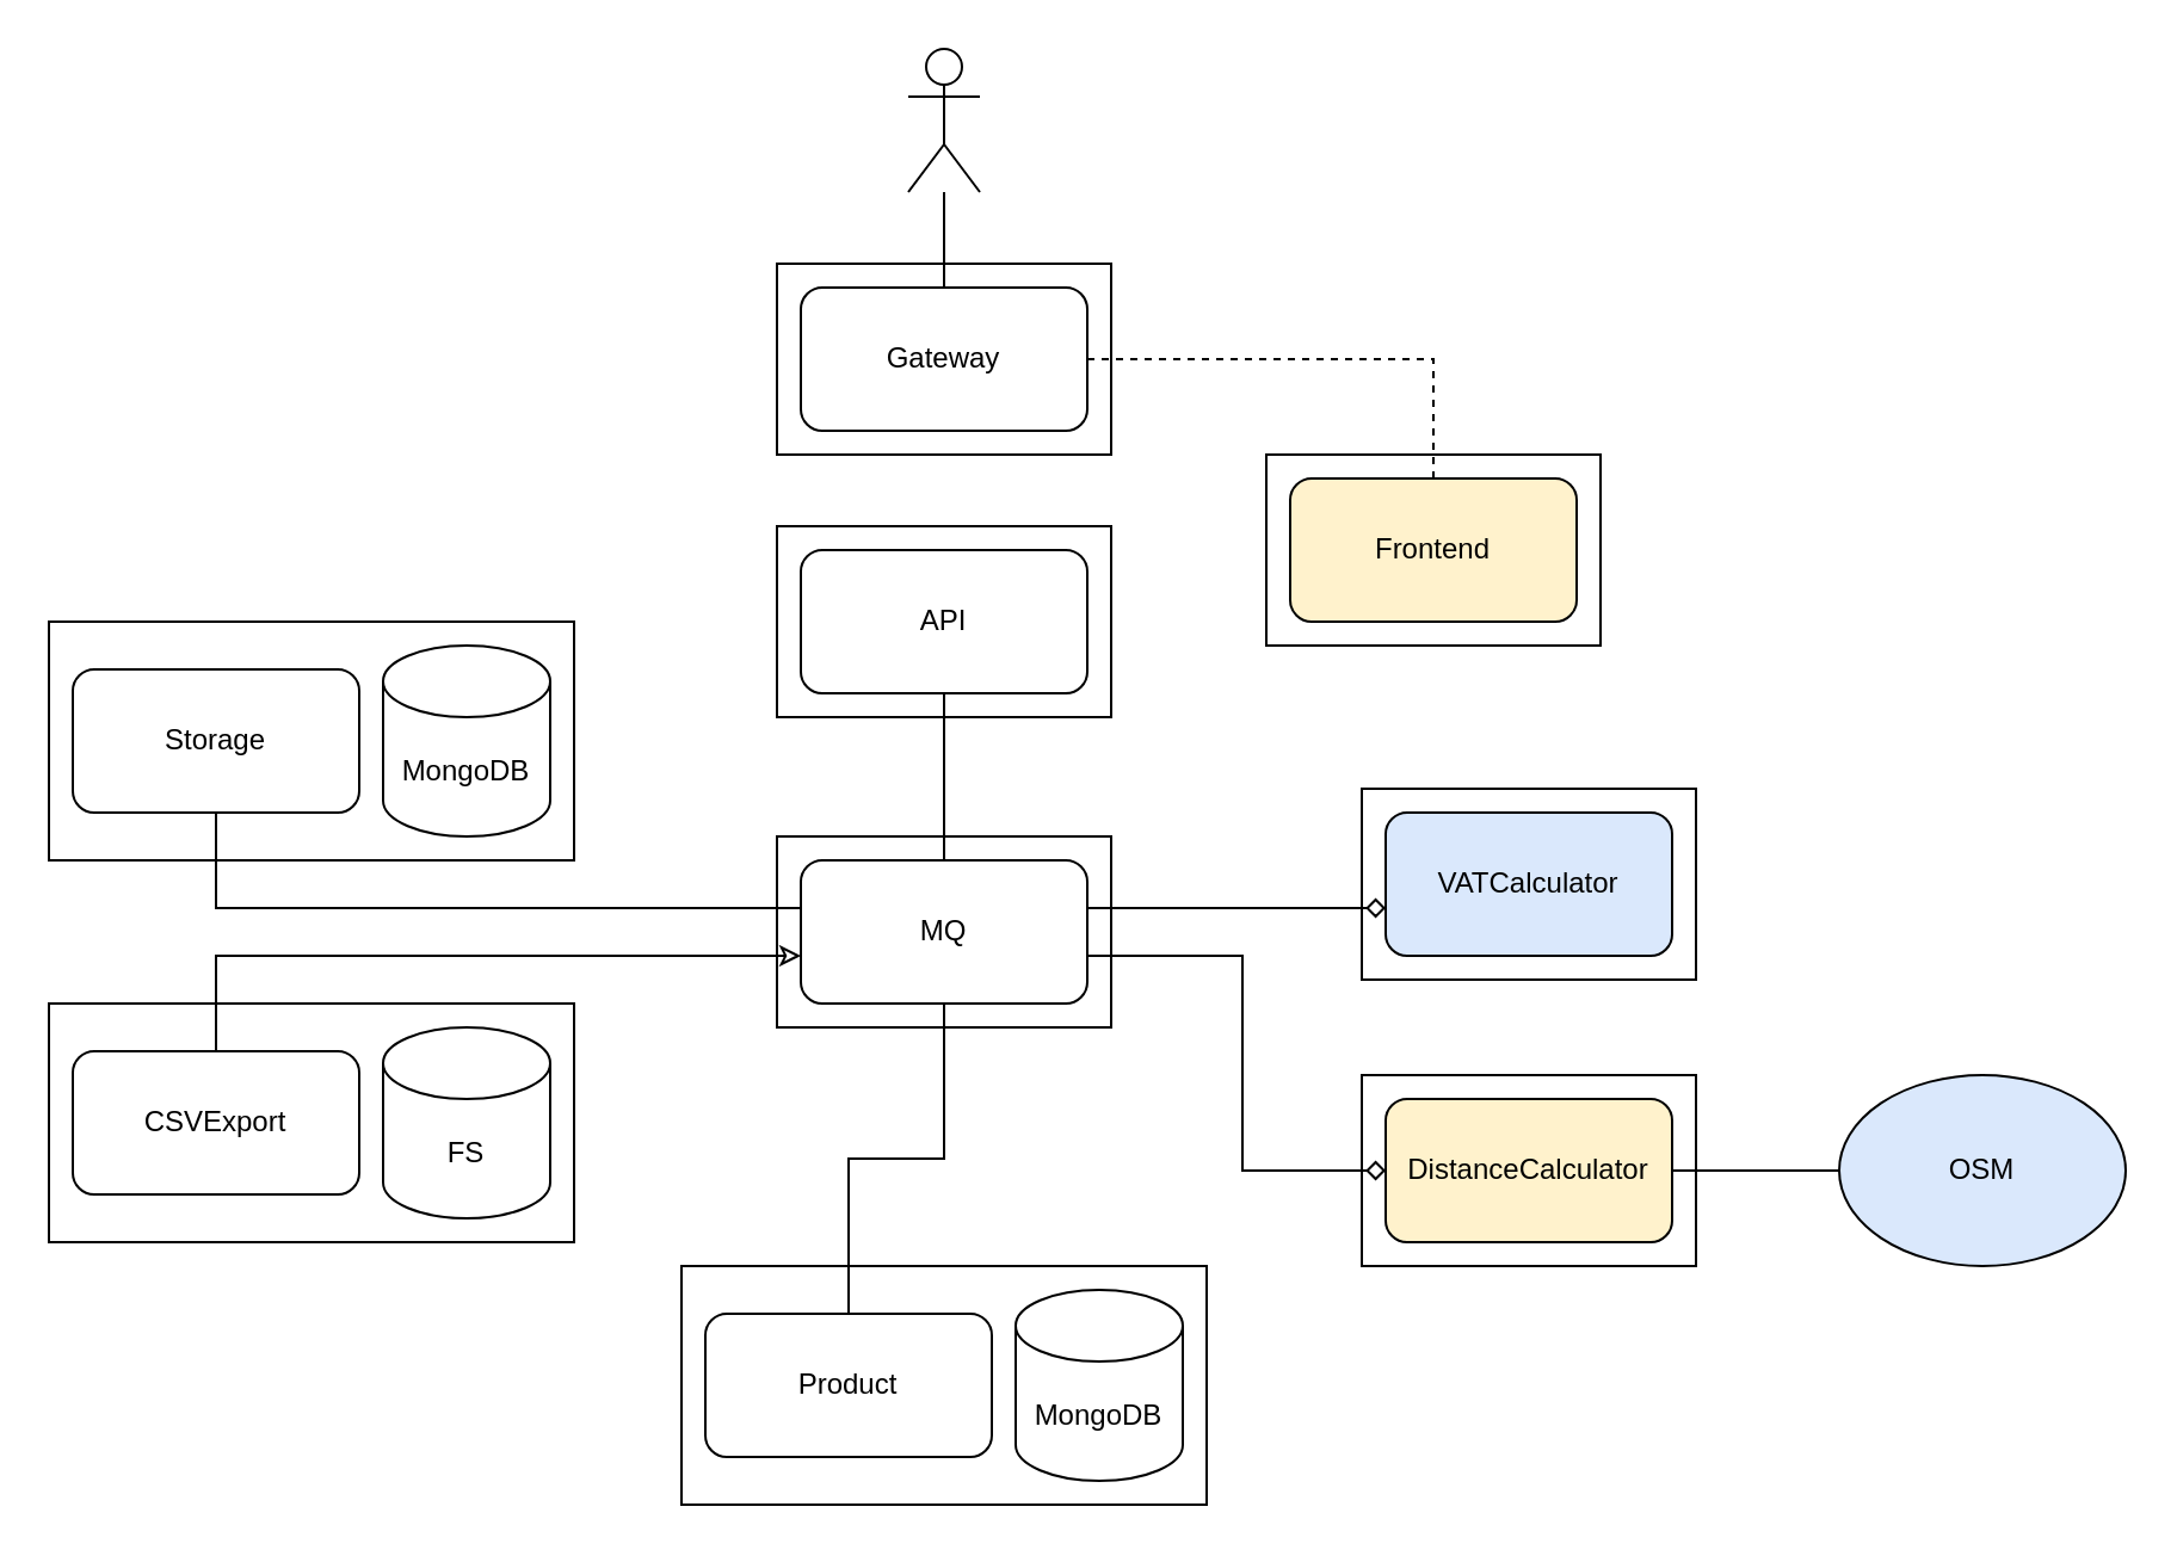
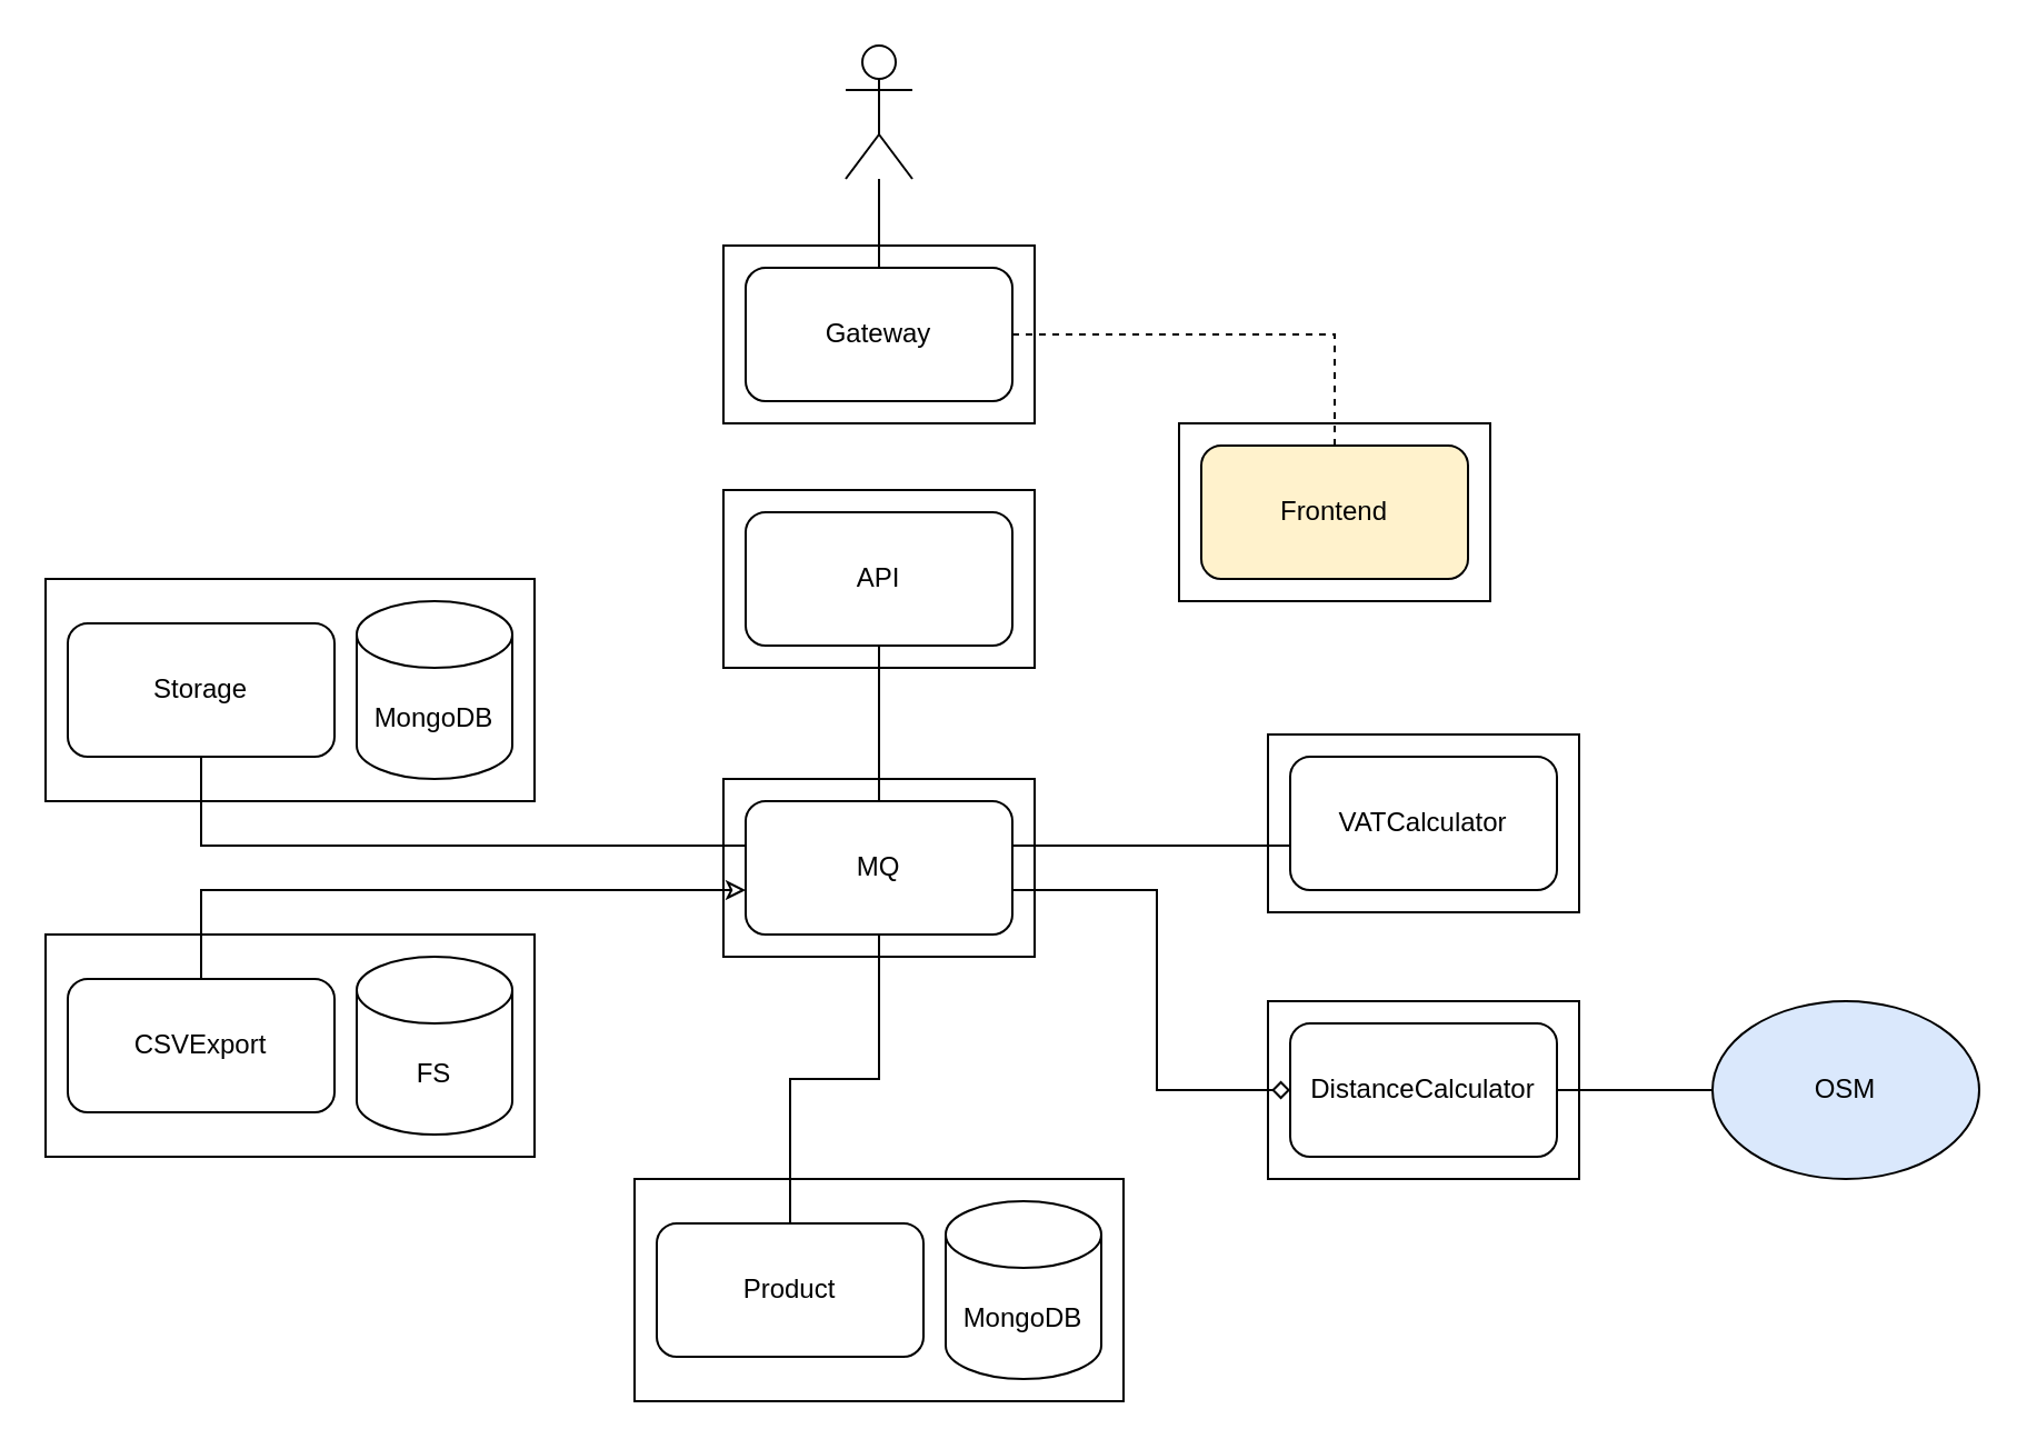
  <mxCell id="0" />
  <mxCell id="1" parent="0" />
  <mxCell id="2" value="" style="shape=umlActor;verticalLabelPosition=bottom;verticalAlign=top;html=1;outlineConnect=0;" parent="1" vertex="1"><mxGeometry x="380" y="20" width="30" height="60" as="geometry" /></mxCell>
  <mxCell id="3" value="" style="rounded=0;whiteSpace=wrap;html=1;" parent="1" vertex="1"><mxGeometry x="325" y="110" width="140" height="80" as="geometry" /></mxCell>
  <mxCell id="4" value="Gateway" style="rounded=1;whiteSpace=wrap;html=1;" parent="1" vertex="1"><mxGeometry x="335" y="120" width="120" height="60" as="geometry" /></mxCell>
  <mxCell id="5" style="edgeStyle=orthogonalEdgeStyle;rounded=0;orthogonalLoop=1;jettySize=auto;html=1;startArrow=none;startFill=0;endArrow=none;endFill=0;" parent="1" source="2" target="4" edge="1"><mxGeometry relative="1" as="geometry" /></mxCell>
  <mxCell id="6" value="" style="rounded=0;whiteSpace=wrap;html=1;" parent="1" vertex="1"><mxGeometry x="325" y="350" width="140" height="80" as="geometry" /></mxCell>
  <mxCell id="7" value="MQ" style="rounded=1;whiteSpace=wrap;html=1;" parent="1" vertex="1"><mxGeometry x="335" y="360" width="120" height="60" as="geometry" /></mxCell>
  <mxCell id="8" value="" style="rounded=0;whiteSpace=wrap;html=1;" parent="1" vertex="1"><mxGeometry x="570" y="330" width="140" height="80" as="geometry" /></mxCell>
- <mxCell id="9" value="VATCalculator" style="rounded=1;whiteSpace=wrap;html=1;fillColor=#dae8fc;" parent="1" vertex="1"><mxGeometry x="580" y="340" width="120" height="60" as="geometry" /></mxCell>
+ <mxCell id="9" value="VATCalculator" style="rounded=1;whiteSpace=wrap;html=1;" parent="1" vertex="1"><mxGeometry x="580" y="340" width="120" height="60" as="geometry" /></mxCell>
  <mxCell id="10" value="" style="rounded=0;whiteSpace=wrap;html=1;" parent="1" vertex="1"><mxGeometry x="570" y="450" width="140" height="80" as="geometry" /></mxCell>
  <mxCell id="11" style="edgeStyle=orthogonalEdgeStyle;rounded=0;orthogonalLoop=1;jettySize=auto;html=1;startArrow=none;startFill=0;endArrow=none;endFill=0;" parent="1" source="12" target="14" edge="1"><mxGeometry relative="1" as="geometry" /></mxCell>
- <mxCell id="12" value="DistanceCalculator" style="rounded=1;whiteSpace=wrap;html=1;fillColor=#fff2cc;" parent="1" vertex="1"><mxGeometry x="580" y="460" width="120" height="60" as="geometry" /></mxCell>
+ <mxCell id="12" value="DistanceCalculator" style="rounded=1;whiteSpace=wrap;html=1;" parent="1" vertex="1"><mxGeometry x="580" y="460" width="120" height="60" as="geometry" /></mxCell>
  <mxCell id="13" style="edgeStyle=orthogonalEdgeStyle;rounded=0;orthogonalLoop=1;jettySize=auto;html=1;entryX=0;entryY=0.5;entryDx=0;entryDy=0;startArrow=none;startFill=0;endArrow=diamond;endFill=0;" parent="1" source="7" target="12" edge="1"><mxGeometry relative="1" as="geometry"><Array as="points"><mxPoint x="520" y="400" /><mxPoint x="520" y="490" /></Array></mxGeometry></mxCell>
  <mxCell id="14" value="OSM" style="ellipse;whiteSpace=wrap;html=1;fillColor=#dae8fc;" parent="1" vertex="1"><mxGeometry x="770" y="450" width="120" height="80" as="geometry" /></mxCell>
  <mxCell id="15" value="" style="rounded=0;whiteSpace=wrap;html=1;" parent="1" vertex="1"><mxGeometry x="285" y="530" width="220" height="100" as="geometry" /></mxCell>
  <mxCell id="16" style="edgeStyle=orthogonalEdgeStyle;rounded=0;orthogonalLoop=1;jettySize=auto;html=1;startArrow=none;startFill=0;endArrow=none;endFill=0;" parent="1" source="17" target="7" edge="1"><mxGeometry relative="1" as="geometry" /></mxCell>
  <mxCell id="17" value="Product" style="rounded=1;whiteSpace=wrap;html=1;" parent="1" vertex="1"><mxGeometry x="295" y="550" width="120" height="60" as="geometry" /></mxCell>
  <mxCell id="18" value="MongoDB" style="shape=cylinder3;whiteSpace=wrap;html=1;boundedLbl=1;backgroundOutline=1;size=15;" parent="1" vertex="1"><mxGeometry x="425" y="540" width="70" height="80" as="geometry" /></mxCell>
  <mxCell id="19" value="" style="rounded=0;whiteSpace=wrap;html=1;" parent="1" vertex="1"><mxGeometry x="20" y="260" width="220" height="100" as="geometry" /></mxCell>
  <mxCell id="20" value="Storage" style="rounded=1;whiteSpace=wrap;html=1;" parent="1" vertex="1"><mxGeometry x="30" y="280" width="120" height="60" as="geometry" /></mxCell>
  <mxCell id="21" value="MongoDB" style="shape=cylinder3;whiteSpace=wrap;html=1;boundedLbl=1;backgroundOutline=1;size=15;" parent="1" vertex="1"><mxGeometry x="160" y="270" width="70" height="80" as="geometry" /></mxCell>
  <mxCell id="22" value="" style="rounded=0;whiteSpace=wrap;html=1;" parent="1" vertex="1"><mxGeometry x="20" y="420" width="220" height="100" as="geometry" /></mxCell>
  <mxCell id="23" value="CSVExport" style="rounded=1;whiteSpace=wrap;html=1;" parent="1" vertex="1"><mxGeometry x="30" y="440" width="120" height="60" as="geometry" /></mxCell>
  <mxCell id="24" value="FS" style="shape=cylinder3;whiteSpace=wrap;html=1;boundedLbl=1;backgroundOutline=1;size=15;" parent="1" vertex="1"><mxGeometry x="160" y="430" width="70" height="80" as="geometry" /></mxCell>
  <mxCell id="25" style="edgeStyle=orthogonalEdgeStyle;rounded=0;orthogonalLoop=1;jettySize=auto;html=1;startArrow=none;startFill=0;endArrow=classic;endFill=0;" parent="1" source="23" target="7" edge="1"><mxGeometry relative="1" as="geometry"><Array as="points"><mxPoint x="90" y="400" /></Array></mxGeometry></mxCell>
  <mxCell id="26" style="edgeStyle=orthogonalEdgeStyle;rounded=0;orthogonalLoop=1;jettySize=auto;html=1;startArrow=none;startFill=0;endArrow=none;endFill=0;" parent="1" source="20" target="7" edge="1"><mxGeometry relative="1" as="geometry"><mxPoint x="620" y="390" as="sourcePoint" /><Array as="points"><mxPoint x="90" y="380" /></Array></mxGeometry></mxCell>
- <mxCell id="27" style="edgeStyle=orthogonalEdgeStyle;rounded=0;orthogonalLoop=1;jettySize=auto;html=1;endArrow=diamond;endFill=0;" parent="1" source="7" target="9" edge="1"><mxGeometry relative="1" as="geometry"><Array as="points"><mxPoint x="530" y="380" /><mxPoint x="530" y="380" /></Array></mxGeometry></mxCell>
+ <mxCell id="27" style="edgeStyle=orthogonalEdgeStyle;rounded=0;orthogonalLoop=1;jettySize=auto;html=1;endArrow=none;endFill=0;" parent="1" source="7" target="9" edge="1"><mxGeometry relative="1" as="geometry"><Array as="points"><mxPoint x="530" y="380" /><mxPoint x="530" y="380" /></Array></mxGeometry></mxCell>
  <mxCell id="28" value="" style="rounded=0;whiteSpace=wrap;html=1;" parent="1" vertex="1"><mxGeometry x="325" y="220" width="140" height="80" as="geometry" /></mxCell>
  <mxCell id="29" style="edgeStyle=orthogonalEdgeStyle;rounded=0;orthogonalLoop=1;jettySize=auto;html=1;endArrow=none;endFill=0;" parent="1" source="30" target="7" edge="1"><mxGeometry relative="1" as="geometry" /></mxCell>
  <mxCell id="30" value="API" style="rounded=1;whiteSpace=wrap;html=1;" parent="1" vertex="1"><mxGeometry x="335" y="230" width="120" height="60" as="geometry" /></mxCell>
  <mxCell id="31" value="" style="rounded=0;whiteSpace=wrap;html=1;" parent="1" vertex="1"><mxGeometry x="530" y="190" width="140" height="80" as="geometry" /></mxCell>
  <mxCell id="32" value="Frontend" style="rounded=1;whiteSpace=wrap;html=1;fillColor=#fff2cc;" parent="1" vertex="1"><mxGeometry x="540" y="200" width="120" height="60" as="geometry" /></mxCell>
  <mxCell id="33" style="edgeStyle=orthogonalEdgeStyle;rounded=0;orthogonalLoop=1;jettySize=auto;html=1;endArrow=none;endFill=0;dashed=1;" parent="1" source="4" target="32" edge="1"><mxGeometry relative="1" as="geometry" /></mxCell>
